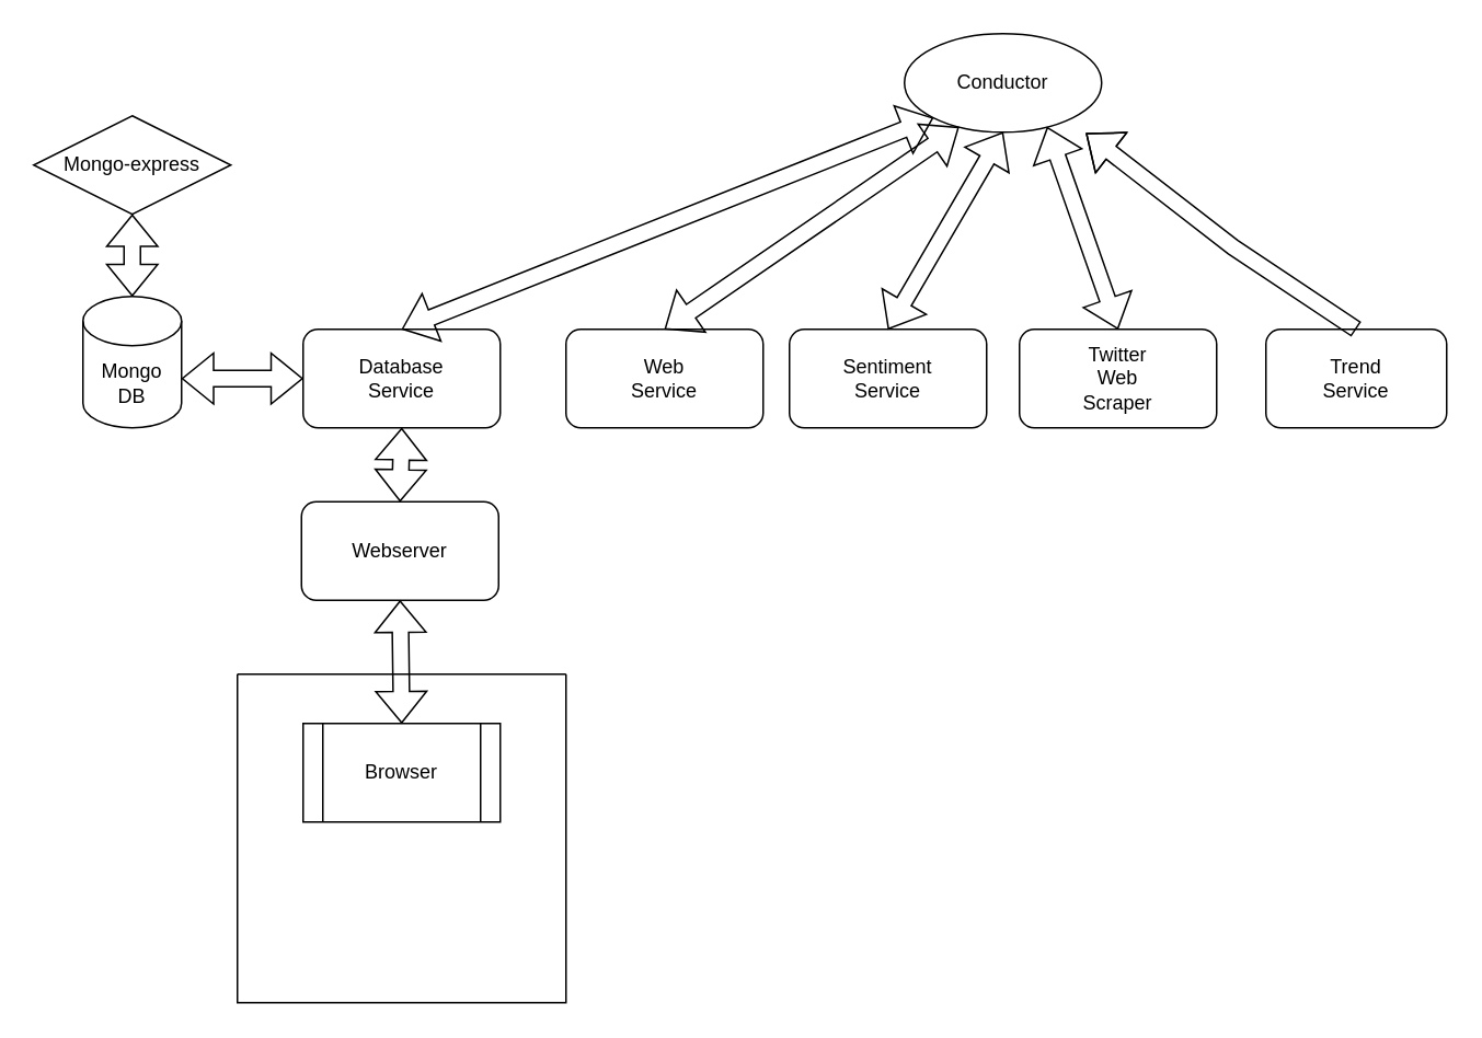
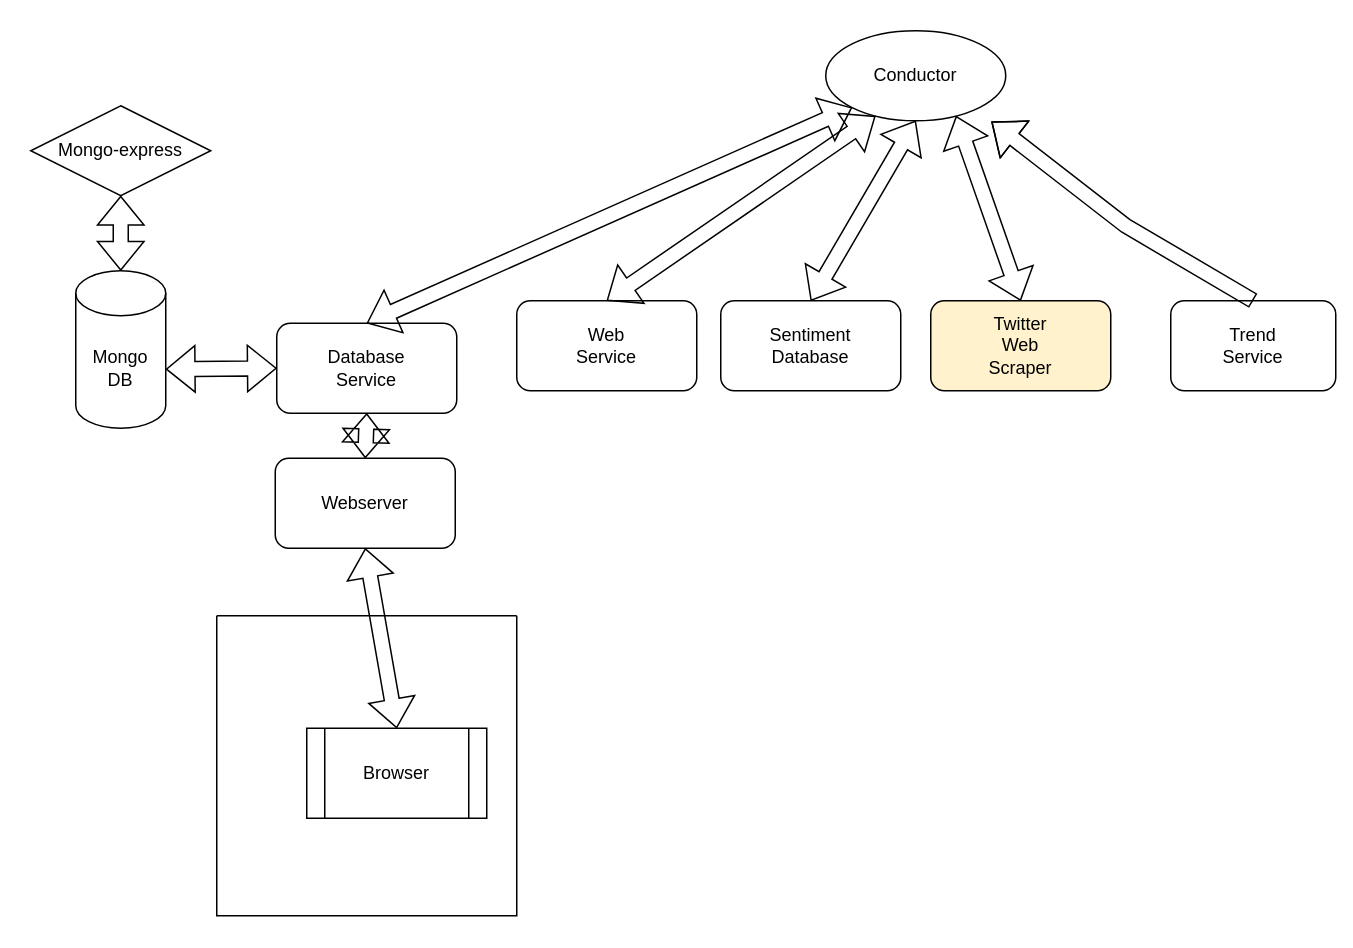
  <mxCell id="0" />
  <mxCell id="1" parent="0" />
- <mxCell id="2" value="&lt;div&gt;Mongo&lt;/div&gt;&lt;div&gt;DB&lt;br&gt;&lt;/div&gt;" style="shape=cylinder3;whiteSpace=wrap;html=1;boundedLbl=1;backgroundOutline=1;size=15;" vertex="1" parent="1"><mxGeometry x="50" y="180" width="60" height="80" as="geometry" /></mxCell>
- <mxCell id="3" value="&lt;div&gt;Database&lt;/div&gt;&lt;div&gt;Service&lt;br&gt;&lt;/div&gt;" style="rounded=1;whiteSpace=wrap;html=1;" vertex="1" parent="1"><mxGeometry x="184" y="200" width="120" height="60" as="geometry" /></mxCell>
+ <mxCell id="2" value="&lt;div&gt;Mongo&lt;/div&gt;&lt;div&gt;DB&lt;br&gt;&lt;/div&gt;" style="shape=cylinder3;whiteSpace=wrap;html=1;boundedLbl=1;backgroundOutline=1;size=15;" vertex="1" parent="1"><mxGeometry x="50" y="180" width="60" height="105" as="geometry" /></mxCell>
+ <mxCell id="3" value="&lt;div&gt;Database&lt;/div&gt;&lt;div&gt;Service&lt;br&gt;&lt;/div&gt;" style="rounded=1;whiteSpace=wrap;html=1;" vertex="1" parent="1"><mxGeometry x="184" y="215" width="120" height="60" as="geometry" /></mxCell>
  <mxCell id="4" value="" style="shape=flexArrow;endArrow=classic;startArrow=classic;html=1;rounded=0;entryX=0;entryY=0.5;entryDx=0;entryDy=0;exitX=1;exitY=0.625;exitDx=0;exitDy=0;exitPerimeter=0;" edge="1" parent="1" source="2" target="3"><mxGeometry width="100" height="100" relative="1" as="geometry"><mxPoint x="160" y="410" as="sourcePoint" /><mxPoint x="260" y="310" as="targetPoint" /></mxGeometry></mxCell>
  <mxCell id="5" value="&lt;div&gt;Mongo-express&lt;br&gt;&lt;/div&gt;" style="rhombus;whiteSpace=wrap;html=1;" vertex="1" parent="1"><mxGeometry x="20" y="70" width="120" height="60" as="geometry" /></mxCell>
  <mxCell id="6" value="" style="shape=flexArrow;endArrow=classic;startArrow=classic;html=1;rounded=0;entryX=0.5;entryY=0;entryDx=0;entryDy=0;entryPerimeter=0;exitX=0.5;exitY=1;exitDx=0;exitDy=0;" edge="1" parent="1" source="5" target="2"><mxGeometry width="100" height="100" relative="1" as="geometry"><mxPoint x="-10" y="400" as="sourcePoint" /><mxPoint x="90" y="300" as="targetPoint" /></mxGeometry></mxCell>
  <mxCell id="7" value="Webserver" style="rounded=1;whiteSpace=wrap;html=1;" vertex="1" parent="1"><mxGeometry x="183" y="305" width="120" height="60" as="geometry" /></mxCell>
  <mxCell id="8" value="" style="swimlane;startSize=0;" vertex="1" parent="1"><mxGeometry x="144" y="410" width="200" height="200" as="geometry"><mxRectangle x="314" y="660" width="50" height="40" as="alternateBounds" /></mxGeometry></mxCell>
- <mxCell id="9" value="Browser" style="shape=process;whiteSpace=wrap;html=1;backgroundOutline=1;" vertex="1" parent="8"><mxGeometry x="40" y="30" width="120" height="60" as="geometry" /></mxCell>
+ <mxCell id="9" value="Browser" style="shape=process;whiteSpace=wrap;html=1;backgroundOutline=1;" vertex="1" parent="8"><mxGeometry x="60" y="75" width="120" height="60" as="geometry" /></mxCell>
  <mxCell id="10" value="" style="shape=flexArrow;endArrow=classic;startArrow=classic;html=1;rounded=0;entryX=0.5;entryY=1;entryDx=0;entryDy=0;exitX=0.5;exitY=0;exitDx=0;exitDy=0;" edge="1" parent="1" source="7" target="3"><mxGeometry width="100" height="100" relative="1" as="geometry"><mxPoint x="-50" y="450" as="sourcePoint" /><mxPoint x="50" y="350" as="targetPoint" /></mxGeometry></mxCell>
  <mxCell id="11" value="" style="shape=flexArrow;endArrow=classic;startArrow=classic;html=1;rounded=0;entryX=0.5;entryY=1;entryDx=0;entryDy=0;exitX=0.5;exitY=0;exitDx=0;exitDy=0;" edge="1" parent="1" source="9" target="7"><mxGeometry width="100" height="100" relative="1" as="geometry"><mxPoint x="100" y="520" as="sourcePoint" /><mxPoint x="200" y="420" as="targetPoint" /></mxGeometry></mxCell>
- <mxCell id="12" value="&lt;div&gt;Trend&lt;/div&gt;&lt;div&gt;Service&lt;br&gt;&lt;/div&gt;" style="rounded=1;whiteSpace=wrap;html=1;" vertex="1" parent="1"><mxGeometry x="770" y="200" width="110" height="60" as="geometry" /></mxCell>
- <mxCell id="13" value="&lt;div&gt;Twitter&lt;/div&gt;&lt;div&gt;Web&lt;/div&gt;&lt;div&gt;Scraper&lt;br&gt;&lt;/div&gt;" style="rounded=1;whiteSpace=wrap;html=1;" vertex="1" parent="1"><mxGeometry x="620" y="200" width="120" height="60" as="geometry" /></mxCell>
+ <mxCell id="12" value="&lt;div&gt;Trend&lt;/div&gt;&lt;div&gt;Service&lt;br&gt;&lt;/div&gt;" style="rounded=1;whiteSpace=wrap;html=1;" vertex="1" parent="1"><mxGeometry x="780" y="200" width="110" height="60" as="geometry" /></mxCell>
+ <mxCell id="13" value="&lt;div&gt;Twitter&lt;/div&gt;&lt;div&gt;Web&lt;/div&gt;&lt;div&gt;Scraper&lt;br&gt;&lt;/div&gt;" style="rounded=1;whiteSpace=wrap;html=1;fillColor=#fff2cc;" vertex="1" parent="1"><mxGeometry x="620" y="200" width="120" height="60" as="geometry" /></mxCell>
  <mxCell id="14" value="Conductor" style="ellipse;whiteSpace=wrap;html=1;" vertex="1" parent="1"><mxGeometry x="550" y="20" width="120" height="60" as="geometry" /></mxCell>
  <mxCell id="15" value="" style="shape=flexArrow;endArrow=classic;html=1;rounded=0;exitX=0.5;exitY=0;exitDx=0;exitDy=0;entryX=0.92;entryY=1.009;entryDx=0;entryDy=0;entryPerimeter=0;" edge="1" parent="1" source="12" target="14"><mxGeometry width="50" height="50" relative="1" as="geometry"><mxPoint x="240" y="-60" as="sourcePoint" /><mxPoint x="290" y="-110" as="targetPoint" /><Array as="points"><mxPoint x="750" y="150" /></Array></mxGeometry></mxCell>
  <mxCell id="16" value="" style="shape=flexArrow;endArrow=classic;startArrow=classic;html=1;rounded=0;entryX=0;entryY=1;entryDx=0;entryDy=0;exitX=0.5;exitY=0;exitDx=0;exitDy=0;" edge="1" parent="1" source="3" target="14"><mxGeometry width="100" height="100" relative="1" as="geometry"><mxPoint x="320" y="180" as="sourcePoint" /><mxPoint x="420" y="80" as="targetPoint" /></mxGeometry></mxCell>
- <mxCell id="17" value="&lt;div&gt;Sentiment&lt;/div&gt;&lt;div&gt;Service&lt;br&gt;&lt;/div&gt;" style="rounded=1;whiteSpace=wrap;html=1;" vertex="1" parent="1"><mxGeometry x="480" y="200" width="120" height="60" as="geometry" /></mxCell>
+ <mxCell id="17" value="&lt;div&gt;Sentiment&lt;/div&gt;&lt;div&gt;Database&lt;br&gt;&lt;/div&gt;" style="rounded=1;whiteSpace=wrap;html=1;" vertex="1" parent="1"><mxGeometry x="480" y="200" width="120" height="60" as="geometry" /></mxCell>
  <mxCell id="18" value="&lt;div&gt;Web&lt;/div&gt;&lt;div&gt;Service&lt;br&gt;&lt;/div&gt;" style="rounded=1;whiteSpace=wrap;html=1;" vertex="1" parent="1"><mxGeometry x="344" y="200" width="120" height="60" as="geometry" /></mxCell>
  <mxCell id="19" value="" style="shape=flexArrow;endArrow=classic;startArrow=classic;html=1;rounded=0;entryX=0.5;entryY=0;entryDx=0;entryDy=0;exitX=0.75;exitY=1;exitDx=0;exitDy=0;" edge="1" parent="1" source="14" target="13"><mxGeometry width="100" height="100" relative="1" as="geometry"><mxPoint x="290" y="-50" as="sourcePoint" /><mxPoint x="390" y="-150" as="targetPoint" /></mxGeometry></mxCell>
  <mxCell id="20" value="" style="shape=flexArrow;endArrow=classic;startArrow=classic;html=1;rounded=0;entryX=0.5;entryY=0;entryDx=0;entryDy=0;exitX=0.5;exitY=1;exitDx=0;exitDy=0;" edge="1" parent="1" source="14" target="17"><mxGeometry width="100" height="100" relative="1" as="geometry"><mxPoint x="290" y="60" as="sourcePoint" /><mxPoint x="397.08" y="27.66" as="targetPoint" /></mxGeometry></mxCell>
  <mxCell id="21" value="" style="shape=flexArrow;endArrow=classic;startArrow=classic;html=1;rounded=0;entryX=0.5;entryY=0;entryDx=0;entryDy=0;exitX=0.25;exitY=1;exitDx=0;exitDy=0;" edge="1" parent="1" source="14" target="18"><mxGeometry width="100" height="100" relative="1" as="geometry"><mxPoint x="304" y="40" as="sourcePoint" /><mxPoint x="410" y="60" as="targetPoint" /></mxGeometry></mxCell>
